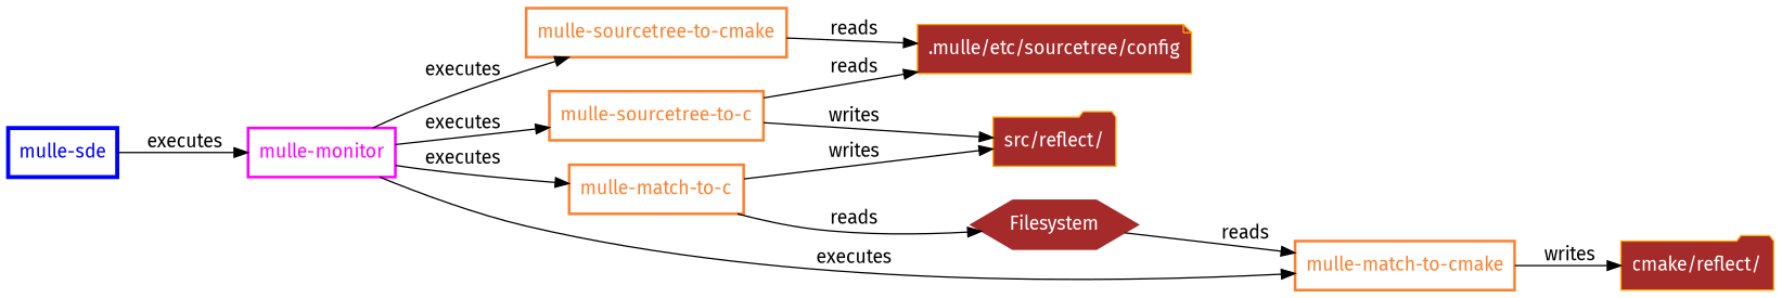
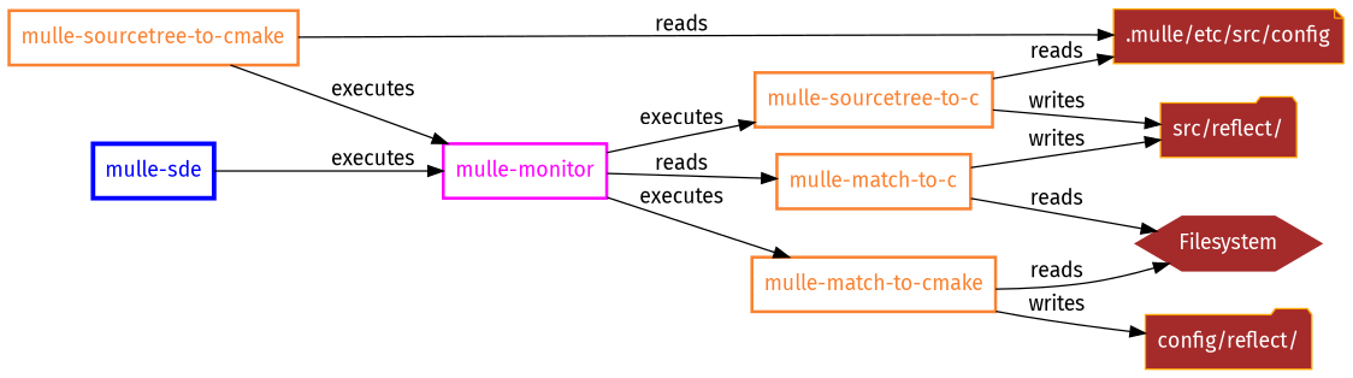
  digraph {
    fontname="Fira Sans"
    rankdir=LR
    node [color="#fa8231" fontcolor="#fa8231" fontname="Fira Sans" penwidth=2 shape=box]
    edge [fontname="Fira Sans"]
    "mulle-sde" [color=blue fontcolor=blue penwidth=3]
    "mulle-monitor" [color=magenta fontcolor=magenta]
    "mulle-sourcetree-to-cmake"
    "mulle-sourcetree-to-c"
    "mulle-match-to-cmake"
    "mulle-match-to-c"
-   ".mulle/etc/sourcetree/config" [color=orange fillcolor=brown fontcolor=white shape=note style=filled penwidth=""]
+   ".mulle/etc/sourcetree/config" [color=orange fillcolor=brown fontcolor=white shape=note style=filled label=".mulle/etc/src/config" penwidth=""]
    "src/reflect/" [color=orange fillcolor=brown fontcolor=white shape=folder style=filled penwidth=""]
-   "cmake/reflect/" [color=orange fillcolor=brown fontcolor=white shape=folder style=filled penwidth=""]
+   "cmake/reflect/" [color=orange fillcolor=brown fontcolor=white shape=folder style=filled label="config/reflect/" penwidth=""]
    Filesystem [color=brown fillcolor=brown fontcolor=white shape=hexagon style=filled penwidth=""]
    "mulle-sde" -> "mulle-monitor" [label=" executes"]
-   "mulle-monitor" -> "mulle-sourcetree-to-cmake" [label=" executes"]
+   "mulle-sourcetree-to-cmake" -> "mulle-monitor" [label=" executes"]
    "mulle-monitor" -> "mulle-sourcetree-to-c" [label=" executes"]
    "mulle-monitor" -> "mulle-match-to-cmake" [label=" executes"]
-   "mulle-monitor" -> "mulle-match-to-c" [label=" executes"]
+   "mulle-monitor" -> "mulle-match-to-c" [label=" reads"]
    "mulle-sourcetree-to-cmake" -> ".mulle/etc/sourcetree/config" [label=" reads"]
    "mulle-sourcetree-to-c" -> ".mulle/etc/sourcetree/config" [label=" reads"]
    "mulle-sourcetree-to-c" -> "src/reflect/" [label=" writes"]
    "mulle-match-to-cmake" -> "cmake/reflect/" [label=" writes"]
-   Filesystem -> "mulle-match-to-cmake" [label=" reads"]
+   "mulle-match-to-cmake" -> Filesystem [label=" reads"]
    "mulle-match-to-c" -> "src/reflect/" [label=" writes"]
    "mulle-match-to-c" -> Filesystem [label=" reads"]
  }
